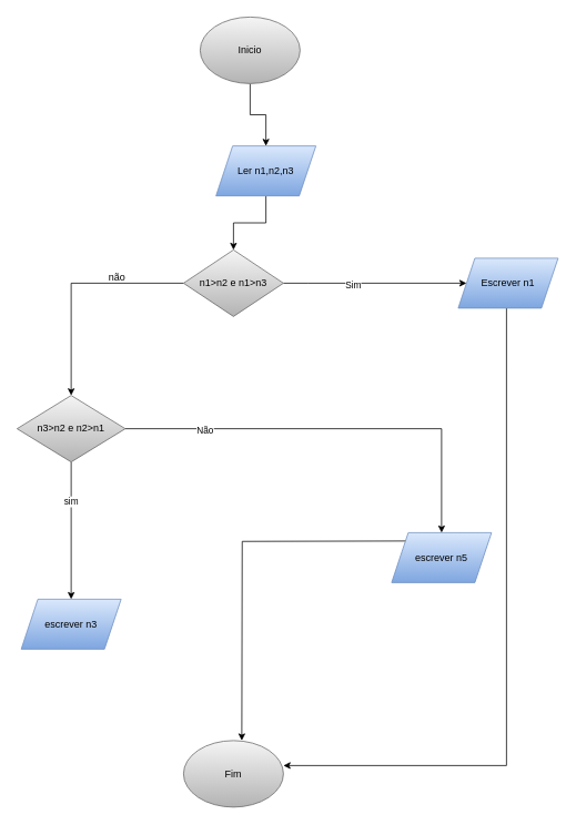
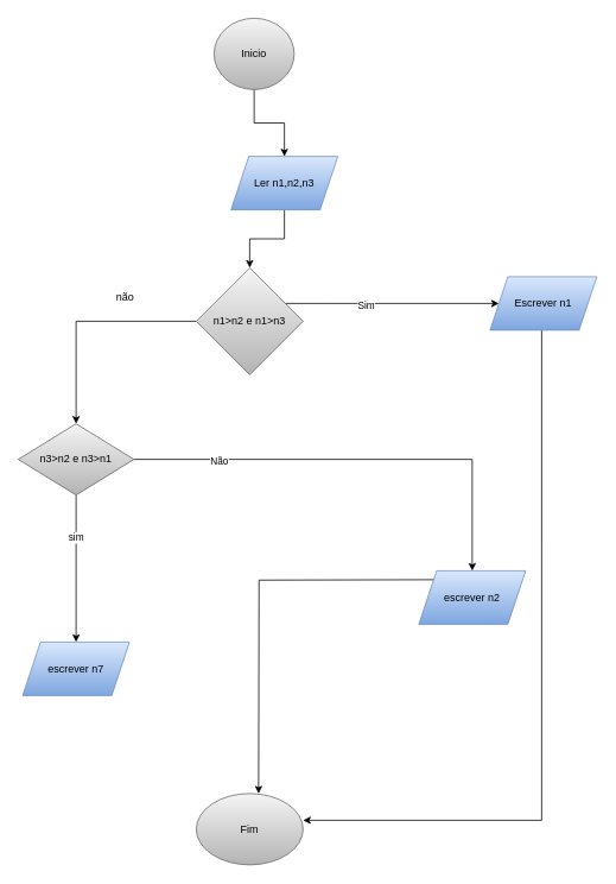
  <mxCell id="0" />
  <mxCell id="1" parent="0" />
  <mxCell id="2" value="" style="edgeStyle=orthogonalEdgeStyle;rounded=0;orthogonalLoop=1;jettySize=auto;html=1;" edge="1" parent="1" source="3" target="5"><mxGeometry relative="1" as="geometry" /></mxCell>
- <mxCell id="3" value="Inicio" style="ellipse;whiteSpace=wrap;html=1;fillColor=#f5f5f5;gradientColor=#b3b3b3;strokeColor=#666666;" vertex="1" parent="1"><mxGeometry x="240" y="20" width="120" height="80" as="geometry" /></mxCell>
+ <mxCell id="3" value="Inicio" style="ellipse;whiteSpace=wrap;html=1;fillColor=#f5f5f5;gradientColor=#b3b3b3;strokeColor=#666666;" vertex="1" parent="1"><mxGeometry x="240" y="20" width="90" height="80" as="geometry" /></mxCell>
  <mxCell id="4" style="edgeStyle=orthogonalEdgeStyle;rounded=0;orthogonalLoop=1;jettySize=auto;html=1;" edge="1" parent="1" source="5" target="9"><mxGeometry relative="1" as="geometry" /></mxCell>
  <mxCell id="5" value="Ler n1,n2,n3" style="shape=parallelogram;perimeter=parallelogramPerimeter;whiteSpace=wrap;html=1;fixedSize=1;fillColor=#dae8fc;gradientColor=#7ea6e0;strokeColor=#6c8ebf;" vertex="1" parent="1"><mxGeometry x="259" y="175" width="120" height="60" as="geometry" /></mxCell>
  <mxCell id="6" value="" style="edgeStyle=orthogonalEdgeStyle;rounded=0;orthogonalLoop=1;jettySize=auto;html=1;" edge="1" parent="1" source="9" target="14"><mxGeometry relative="1" as="geometry" /></mxCell>
  <mxCell id="7" value="" style="edgeStyle=orthogonalEdgeStyle;rounded=0;orthogonalLoop=1;jettySize=auto;html=1;" edge="1" parent="1" source="9" target="18"><mxGeometry relative="1" as="geometry"><Array as="points"><mxPoint x="370" y="340" /><mxPoint x="370" y="340" /></Array></mxGeometry></mxCell>
  <mxCell id="8" value="Sim" style="edgeLabel;html=1;align=center;verticalAlign=middle;resizable=0;points=[];" vertex="1" connectable="0" parent="7"><mxGeometry x="-0.25" y="-2" relative="1" as="geometry"><mxPoint as="offset" /></mxGeometry></mxCell>
- <mxCell id="9" value="n1&amp;gt;n2 e n1&amp;gt;n3" style="rhombus;whiteSpace=wrap;html=1;fillColor=#f5f5f5;gradientColor=#b3b3b3;strokeColor=#666666;" vertex="1" parent="1"><mxGeometry x="220" y="300" width="120" height="80" as="geometry" /></mxCell>
+ <mxCell id="9" value="n1&amp;gt;n2 e n1&amp;gt;n3" style="rhombus;whiteSpace=wrap;html=1;fillColor=#f5f5f5;gradientColor=#b3b3b3;strokeColor=#666666;" vertex="1" parent="1"><mxGeometry x="220" y="300" width="120" height="120" as="geometry" /></mxCell>
  <mxCell id="10" value="" style="edgeStyle=orthogonalEdgeStyle;rounded=0;orthogonalLoop=1;jettySize=auto;html=1;" edge="1" parent="1" source="14" target="19"><mxGeometry relative="1" as="geometry" /></mxCell>
  <mxCell id="11" value="sim" style="edgeLabel;html=1;align=center;verticalAlign=middle;resizable=0;points=[];" vertex="1" connectable="0" parent="10"><mxGeometry x="-0.43" y="-1" relative="1" as="geometry"><mxPoint as="offset" /></mxGeometry></mxCell>
  <mxCell id="12" value="" style="edgeStyle=orthogonalEdgeStyle;rounded=0;orthogonalLoop=1;jettySize=auto;html=1;" edge="1" parent="1" source="14" target="16"><mxGeometry relative="1" as="geometry" /></mxCell>
  <mxCell id="13" value="Não" style="edgeLabel;html=1;align=center;verticalAlign=middle;resizable=0;points=[];" vertex="1" connectable="0" parent="12"><mxGeometry x="-0.624" y="-1" relative="1" as="geometry"><mxPoint as="offset" /></mxGeometry></mxCell>
- <mxCell id="14" value="n3&amp;gt;n2 e n2&amp;gt;n1" style="rhombus;whiteSpace=wrap;html=1;fillColor=#f5f5f5;gradientColor=#b3b3b3;strokeColor=#666666;" vertex="1" parent="1"><mxGeometry x="20" y="475" width="130" height="80" as="geometry" /></mxCell>
+ <mxCell id="14" value="n3&amp;gt;n2 e n3&amp;gt;n1" style="rhombus;whiteSpace=wrap;html=1;fillColor=#f5f5f5;gradientColor=#b3b3b3;strokeColor=#666666;" vertex="1" parent="1"><mxGeometry x="20" y="475" width="130" height="80" as="geometry" /></mxCell>
  <mxCell id="15" value="" style="edgeStyle=orthogonalEdgeStyle;rounded=0;orthogonalLoop=1;jettySize=auto;html=1;" edge="1" parent="1"><mxGeometry relative="1" as="geometry"><mxPoint x="490" y="650" as="sourcePoint" /><mxPoint x="290" y="890" as="targetPoint" /></mxGeometry></mxCell>
- <mxCell id="16" value="escrever n5" style="shape=parallelogram;perimeter=parallelogramPerimeter;whiteSpace=wrap;html=1;fixedSize=1;fillColor=#dae8fc;gradientColor=#7ea6e0;strokeColor=#6c8ebf;" vertex="1" parent="1"><mxGeometry x="470" y="640" width="120" height="60" as="geometry" /></mxCell>
+ <mxCell id="16" value="escrever n2" style="shape=parallelogram;perimeter=parallelogramPerimeter;whiteSpace=wrap;html=1;fixedSize=1;fillColor=#dae8fc;gradientColor=#7ea6e0;strokeColor=#6c8ebf;" vertex="1" parent="1"><mxGeometry x="470" y="640" width="120" height="60" as="geometry" /></mxCell>
  <mxCell id="17" value="" style="edgeStyle=orthogonalEdgeStyle;rounded=0;orthogonalLoop=1;jettySize=auto;html=1;" edge="1" parent="1"><mxGeometry relative="1" as="geometry"><mxPoint x="608.04" y="360" as="sourcePoint" /><mxPoint x="340.002" y="920" as="targetPoint" /><Array as="points"><mxPoint x="608.04" y="920" /></Array></mxGeometry></mxCell>
  <mxCell id="18" value="Escrever n1" style="shape=parallelogram;perimeter=parallelogramPerimeter;whiteSpace=wrap;html=1;fixedSize=1;fillColor=#dae8fc;gradientColor=#7ea6e0;strokeColor=#6c8ebf;" vertex="1" parent="1"><mxGeometry x="550" y="310" width="120" height="60" as="geometry" /></mxCell>
- <mxCell id="19" value="escrever n3" style="shape=parallelogram;perimeter=parallelogramPerimeter;whiteSpace=wrap;html=1;fixedSize=1;fillColor=#dae8fc;gradientColor=#7ea6e0;strokeColor=#6c8ebf;" vertex="1" parent="1"><mxGeometry x="25" y="720" width="120" height="60" as="geometry" /></mxCell>
+ <mxCell id="19" value="escrever n7" style="shape=parallelogram;perimeter=parallelogramPerimeter;whiteSpace=wrap;html=1;fixedSize=1;fillColor=#dae8fc;gradientColor=#7ea6e0;strokeColor=#6c8ebf;" vertex="1" parent="1"><mxGeometry x="25" y="720" width="120" height="60" as="geometry" /></mxCell>
  <mxCell id="20" value="não" style="text;html=1;align=center;verticalAlign=middle;resizable=0;points=[];autosize=1;strokeColor=none;fillColor=none;" vertex="1" parent="1"><mxGeometry x="120" y="318" width="40" height="30" as="geometry" /></mxCell>
  <mxCell id="21" value="Fim" style="ellipse;whiteSpace=wrap;html=1;fillColor=#f5f5f5;gradientColor=#b3b3b3;strokeColor=#666666;" vertex="1" parent="1"><mxGeometry x="220" y="890" width="120" height="80" as="geometry" /></mxCell>
